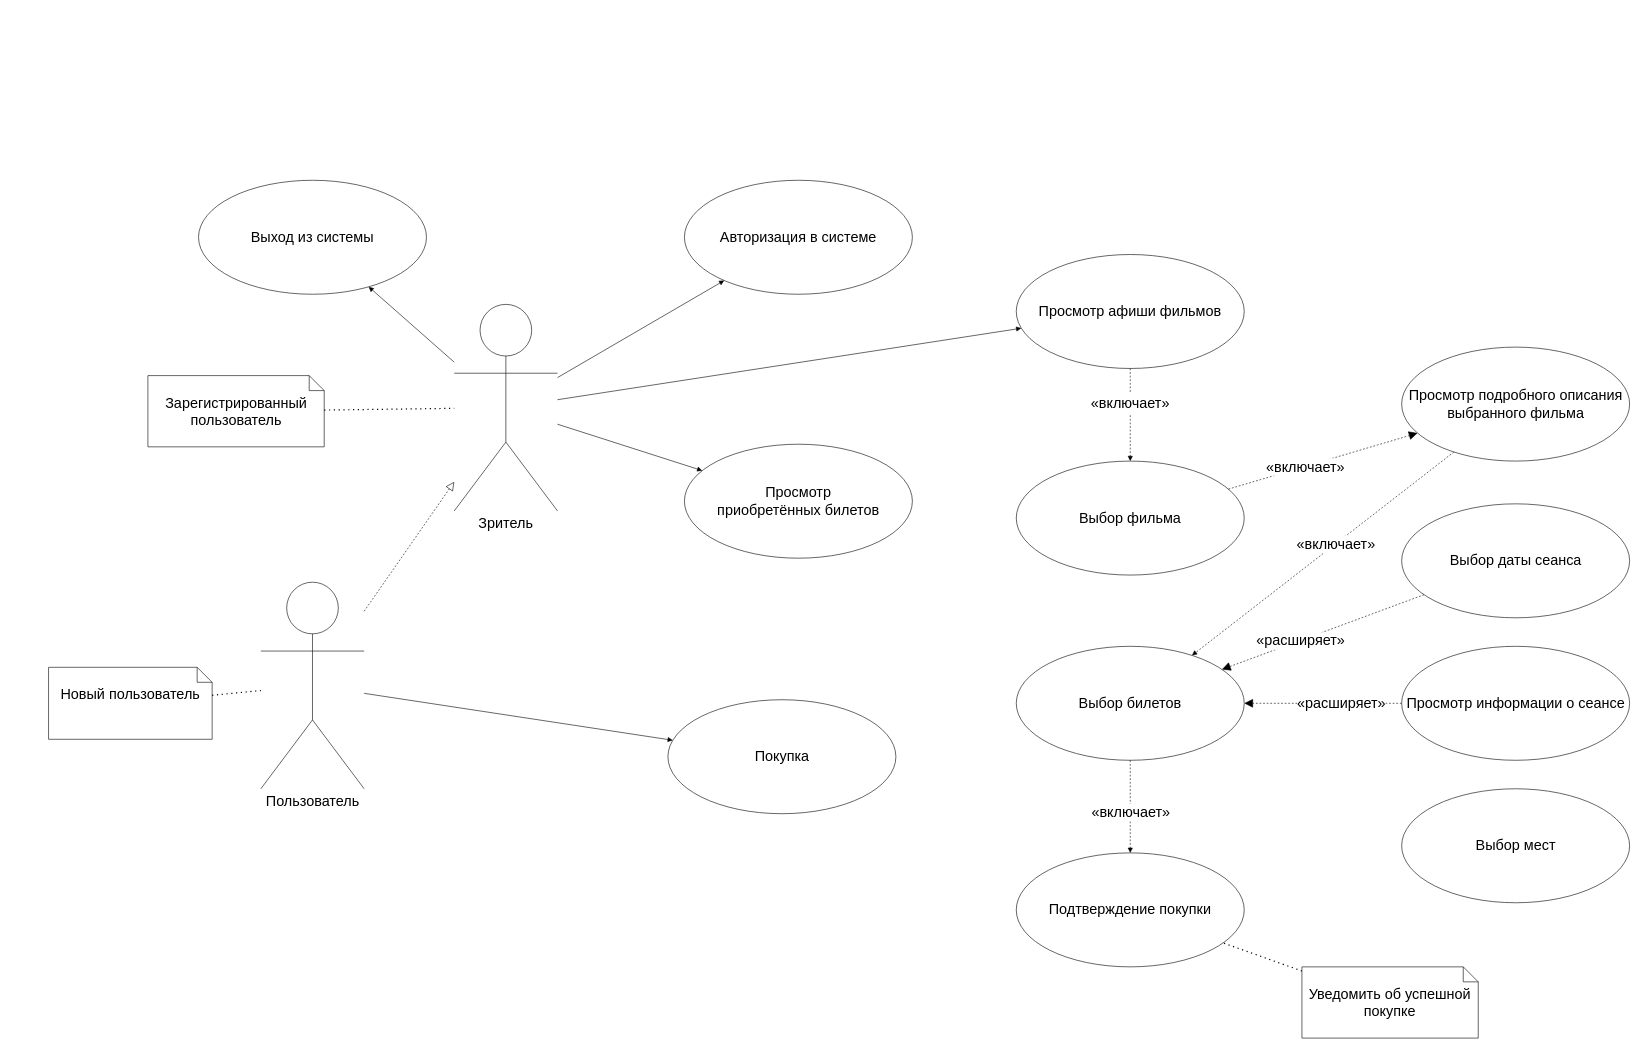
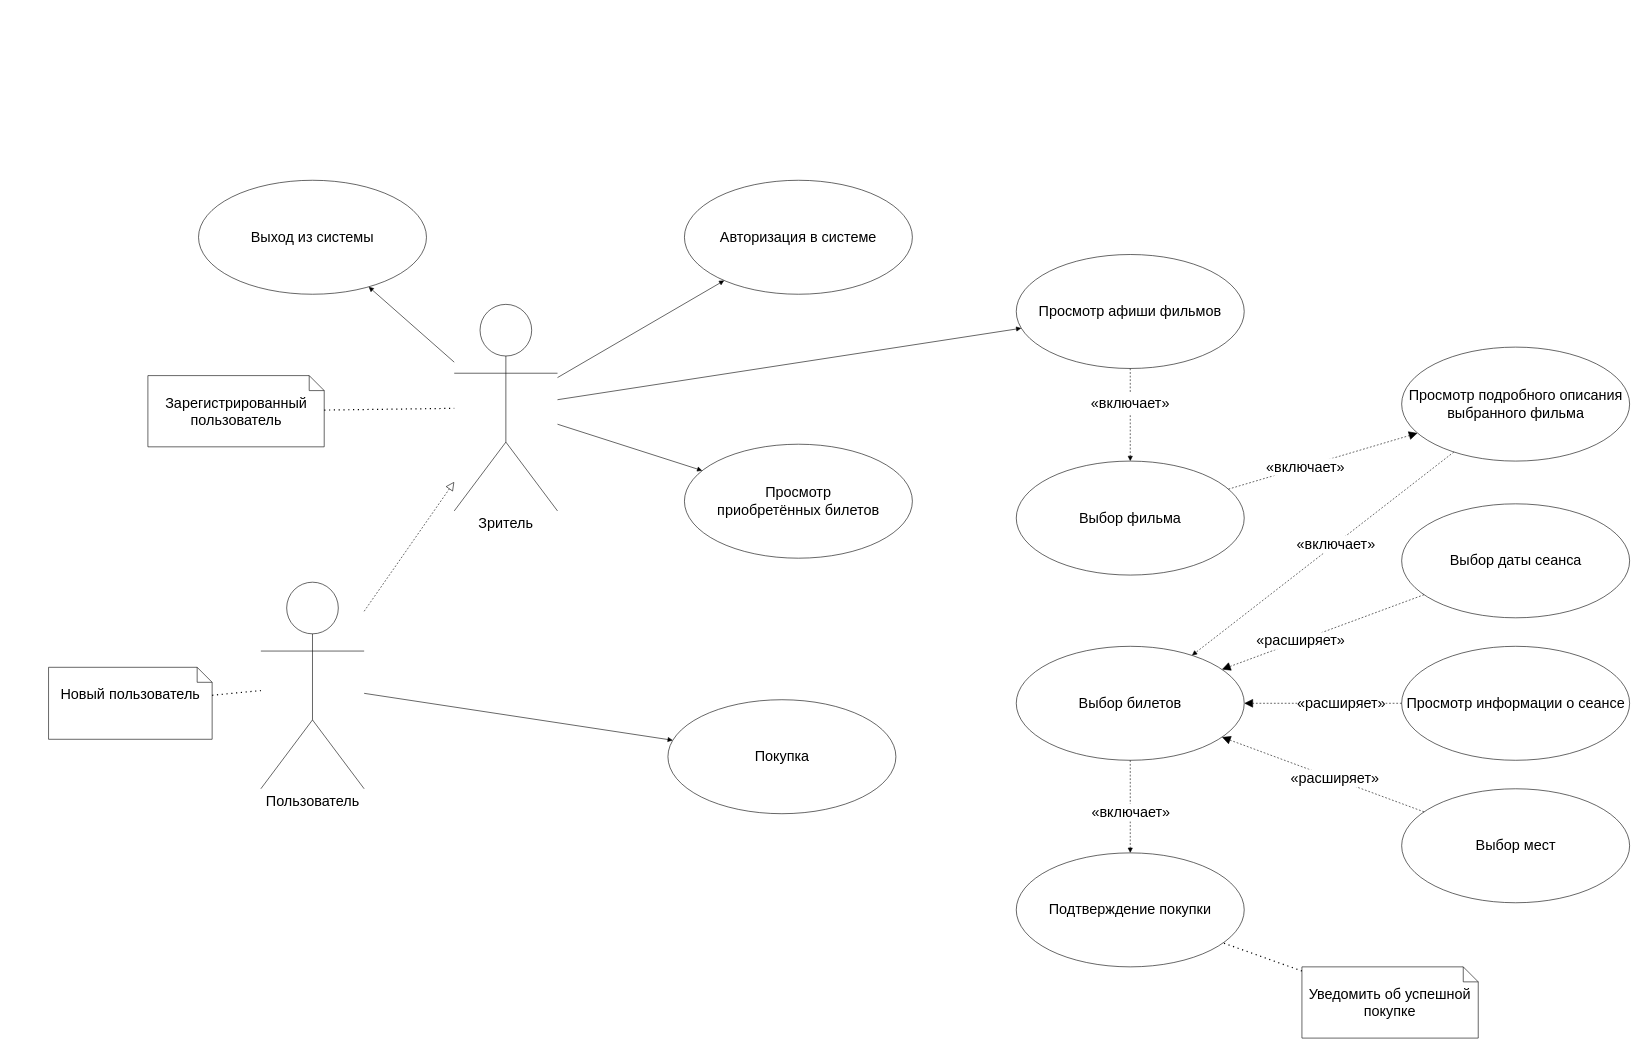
  <mxCell id="0" />
  <mxCell id="1" parent="0" />
  <mxCell id="2" value="" style="group" vertex="1" connectable="0" parent="1"><mxGeometry x="20" y="20" width="2695.63" height="1710" as="geometry" /></mxCell>
  <mxCell id="3" value="&lt;font style=&quot;font-size: 24px&quot;&gt;Пользователь&lt;/font&gt;" style="shape=umlActor;verticalLabelPosition=bottom;verticalAlign=top;html=1;" vertex="1" parent="2"><mxGeometry x="413.901" y="950" width="172.188" height="344.375" as="geometry" /></mxCell>
  <mxCell id="4" value="&lt;font style=&quot;font-size: 24px&quot;&gt;Просмотр афиши фильмов&lt;/font&gt;" style="ellipse;whiteSpace=wrap;html=1;" vertex="1" parent="2"><mxGeometry x="1673.191" y="403.75" width="380.001" height="190" as="geometry" /></mxCell>
  <mxCell id="5" value="&lt;font style=&quot;font-size: 24px&quot;&gt;Выбор фильма&lt;/font&gt;" style="ellipse;whiteSpace=wrap;html=1;" vertex="1" parent="2"><mxGeometry x="1673.191" y="748.125" width="380.001" height="190" as="geometry" /></mxCell>
  <mxCell id="6" value="&lt;font style=&quot;font-size: 24px&quot;&gt;Выбор даты сеанса&lt;/font&gt;" style="ellipse;whiteSpace=wrap;html=1;" vertex="1" parent="2"><mxGeometry x="2315.629" y="819.375" width="380.001" height="190" as="geometry" /></mxCell>
  <mxCell id="7" value="&lt;font style=&quot;font-size: 24px&quot;&gt;Выбор мест&lt;/font&gt;" style="ellipse;whiteSpace=wrap;html=1;" vertex="1" parent="2"><mxGeometry x="2315.629" y="1294.375" width="380.001" height="190" as="geometry" /></mxCell>
  <mxCell id="8" value="&lt;span style=&quot;font-size: 24px&quot;&gt;Выбор билетов&lt;/span&gt;" style="ellipse;whiteSpace=wrap;html=1;" vertex="1" parent="2"><mxGeometry x="1673.191" y="1056.875" width="380.001" height="190" as="geometry" /></mxCell>
  <mxCell id="9" value="&lt;span style=&quot;font-size: 24px&quot;&gt;Просмотр приобретённых&amp;nbsp;билетов&lt;/span&gt;" style="ellipse;whiteSpace=wrap;html=1;" vertex="1" parent="2"><mxGeometry x="1120.002" y="719.995" width="380.001" height="190" as="geometry" /></mxCell>
  <mxCell id="10" value="&lt;span style=&quot;font-size: 24px&quot;&gt;Новый пользователь&lt;/span&gt;" style="shape=note2;boundedLbl=1;whiteSpace=wrap;html=1;size=25;verticalAlign=top;align=center;" vertex="1" parent="2"><mxGeometry x="60" y="1091.88" width="272.73" height="120" as="geometry" /></mxCell>
  <mxCell id="11" value="&lt;font style=&quot;font-size: 24px&quot;&gt;Покупка&lt;/font&gt;" style="ellipse;whiteSpace=wrap;html=1;" vertex="1" parent="2"><mxGeometry x="1092.507" y="1145.938" width="380.001" height="190" as="geometry" /></mxCell>
  <mxCell id="12" value="&lt;font style=&quot;font-size: 24px&quot;&gt;Авторизация в системе&lt;/font&gt;" style="ellipse;whiteSpace=wrap;html=1;" vertex="1" parent="2"><mxGeometry x="1120.002" y="280" width="380.001" height="190" as="geometry" /></mxCell>
  <mxCell id="13" value="" style="endArrow=none;dashed=1;html=1;dashPattern=1 3;strokeWidth=2;" edge="1" parent="2" source="10" target="3"><mxGeometry width="50" height="50" relative="1" as="geometry"><mxPoint x="617.501" y="1330" as="sourcePoint" /><mxPoint x="676.876" y="1270.625" as="targetPoint" /></mxGeometry></mxCell>
  <mxCell id="14" value="&lt;font style=&quot;font-size: 24px&quot;&gt;Зритель&lt;/font&gt;" style="shape=umlActor;verticalLabelPosition=bottom;verticalAlign=top;html=1;" vertex="1" parent="2"><mxGeometry x="736.251" y="486.875" width="172.188" height="344.375" as="geometry" /></mxCell>
  <mxCell id="15" value="&lt;span style=&quot;font-size: 24px&quot;&gt;Зарегистрированный пользователь&lt;/span&gt;" style="shape=note2;boundedLbl=1;whiteSpace=wrap;html=1;size=25;verticalAlign=top;align=center;" vertex="1" parent="2"><mxGeometry x="225.625" y="605.625" width="293.907" height="118.75" as="geometry" /></mxCell>
  <mxCell id="16" value="" style="endArrow=none;dashed=1;html=1;dashPattern=1 3;strokeWidth=2;" edge="1" parent="2" source="15" target="14"><mxGeometry width="50" height="50" relative="1" as="geometry"><mxPoint x="700.626" y="1317.989" as="sourcePoint" /><mxPoint x="866.877" y="1267.226" as="targetPoint" /></mxGeometry></mxCell>
  <mxCell id="17" value="" style="endArrow=block;dashed=1;endFill=0;endSize=12;html=1;" edge="1" parent="2" source="3" target="14"><mxGeometry width="160" relative="1" as="geometry"><mxPoint x="795.626" y="866.875" as="sourcePoint" /><mxPoint x="985.627" y="866.875" as="targetPoint" /></mxGeometry></mxCell>
  <mxCell id="18" value="" style="endArrow=block;startArrow=none;endFill=1;startFill=0;html=1;" edge="1" parent="2" source="3" target="11"><mxGeometry width="160" relative="1" as="geometry"><mxPoint x="320.626" y="1009.375" as="sourcePoint" /><mxPoint x="510.626" y="1009.375" as="targetPoint" /></mxGeometry></mxCell>
  <mxCell id="19" value="" style="endArrow=block;startArrow=none;endFill=1;startFill=0;html=1;" edge="1" parent="2" source="14" target="12"><mxGeometry width="160" relative="1" as="geometry"><mxPoint x="813.439" y="1324.624" as="sourcePoint" /><mxPoint x="1186.161" y="1553.258" as="targetPoint" /></mxGeometry></mxCell>
  <mxCell id="20" value="" style="endArrow=block;startArrow=none;endFill=1;startFill=0;html=1;" edge="1" parent="2" source="14" target="4"><mxGeometry width="160" relative="1" as="geometry"><mxPoint x="825.314" y="1336.499" as="sourcePoint" /><mxPoint x="1198.036" y="1565.133" as="targetPoint" /></mxGeometry></mxCell>
  <mxCell id="21" value="&lt;font style=&quot;font-size: 24px&quot;&gt;Просмотр подробного описания выбранного фильма&lt;/font&gt;" style="ellipse;whiteSpace=wrap;html=1;" vertex="1" parent="2"><mxGeometry x="2315.629" y="558.125" width="380.001" height="190" as="geometry" /></mxCell>
  <mxCell id="22" value="&lt;font style=&quot;font-size: 24px&quot;&gt;Просмотр информации о сеансе&lt;/font&gt;" style="ellipse;whiteSpace=wrap;html=1;" vertex="1" parent="2"><mxGeometry x="2315.629" y="1056.875" width="380.001" height="190" as="geometry" /></mxCell>
  <mxCell id="23" value="" style="endArrow=block;startArrow=none;endFill=1;startFill=0;html=1;" edge="1" parent="2" source="14" target="9"><mxGeometry width="160" relative="1" as="geometry"><mxPoint x="1098.44" y="724.097" as="sourcePoint" /><mxPoint x="1589.776" y="553.087" as="targetPoint" /></mxGeometry></mxCell>
  <mxCell id="24" value="" style="endArrow=block;dashed=1;endFill=1;endSize=12;html=1;" edge="1" parent="2" source="5" target="21"><mxGeometry width="160" relative="1" as="geometry"><mxPoint x="2066.254" y="1009.375" as="sourcePoint" /><mxPoint x="2256.254" y="1009.375" as="targetPoint" /></mxGeometry></mxCell>
  <mxCell id="25" value="&lt;span style=&quot;font-size: 24px&quot;&gt;«включает»&lt;/span&gt;" style="edgeLabel;html=1;align=center;verticalAlign=middle;resizable=0;points=[];" vertex="1" connectable="0" parent="24"><mxGeometry x="-0.191" relative="1" as="geometry"><mxPoint as="offset" /></mxGeometry></mxCell>
  <mxCell id="26" value="" style="endArrow=block;dashed=1;endFill=1;endSize=12;html=1;" edge="1" parent="2" source="22" target="8"><mxGeometry width="160" relative="1" as="geometry"><mxPoint x="2233.24" y="713.566" as="sourcePoint" /><mxPoint x="2374.269" y="592.684" as="targetPoint" /></mxGeometry></mxCell>
  <mxCell id="27" value="&lt;span style=&quot;font-size: 24px&quot;&gt;«расширяет»&lt;/span&gt;" style="edgeLabel;html=1;align=center;verticalAlign=middle;resizable=0;points=[];" vertex="1" connectable="0" parent="26"><mxGeometry x="-0.231" relative="1" as="geometry"><mxPoint as="offset" /></mxGeometry></mxCell>
  <mxCell id="28" value="" style="endArrow=block;dashed=1;endFill=1;endSize=12;html=1;" edge="1" parent="2" source="6" target="8"><mxGeometry width="160" relative="1" as="geometry"><mxPoint x="2450.453" y="1183.612" as="sourcePoint" /><mxPoint x="2060.677" y="1226.574" as="targetPoint" /></mxGeometry></mxCell>
  <mxCell id="29" value="&lt;span style=&quot;font-size: 24px&quot;&gt;«расширяет»&lt;/span&gt;" style="edgeLabel;html=1;align=center;verticalAlign=middle;resizable=0;points=[];" vertex="1" connectable="0" parent="28"><mxGeometry x="0.223" relative="1" as="geometry"><mxPoint as="offset" /></mxGeometry></mxCell>
+ <mxCell id="30" value="" style="endArrow=block;dashed=1;endFill=1;endSize=12;html=1;" edge="1" parent="2" source="7" target="8"><mxGeometry width="160" relative="1" as="geometry"><mxPoint x="2462.328" y="1195.487" as="sourcePoint" /><mxPoint x="2072.552" y="1238.449" as="targetPoint" /></mxGeometry></mxCell>
+ <mxCell id="31" value="&lt;span style=&quot;font-size: 24px&quot;&gt;«расширяет»&lt;/span&gt;" style="edgeLabel;html=1;align=center;verticalAlign=middle;resizable=0;points=[];" vertex="1" connectable="0" parent="30"><mxGeometry x="-0.107" y="-1" relative="1" as="geometry"><mxPoint as="offset" /></mxGeometry></mxCell>
  <mxCell id="32" value="&lt;span style=&quot;font-size: 24px&quot;&gt;Выход из системы&lt;/span&gt;" style="ellipse;whiteSpace=wrap;html=1;" vertex="1" parent="2"><mxGeometry x="309.997" y="280" width="380.001" height="190" as="geometry" /></mxCell>
  <mxCell id="33" value="" style="endArrow=block;startArrow=none;endFill=1;startFill=0;html=1;" edge="1" parent="2" source="14" target="32"><mxGeometry width="160" relative="1" as="geometry"><mxPoint x="1098.44" y="774.5" as="sourcePoint" /><mxPoint x="1265.363" y="814.125" as="targetPoint" /></mxGeometry></mxCell>
  <mxCell id="34" value="&lt;span style=&quot;font-size: 24px&quot;&gt;Уведомить об успешной покупке&lt;/span&gt;" style="shape=note2;boundedLbl=1;whiteSpace=wrap;html=1;size=25;verticalAlign=top;align=center;" vertex="1" parent="2"><mxGeometry x="2149.379" y="1591.25" width="293.907" height="118.75" as="geometry" /></mxCell>
  <mxCell id="35" value="" style="endArrow=none;dashed=1;html=1;dashPattern=1 3;strokeWidth=2;" edge="1" parent="2" source="34" target="36"><mxGeometry width="50" height="50" relative="1" as="geometry"><mxPoint x="857.617" y="819.375" as="sourcePoint" /><mxPoint x="926.252" y="790.404" as="targetPoint" /></mxGeometry></mxCell>
  <mxCell id="36" value="&lt;font style=&quot;font-size: 24px&quot;&gt;Подтверждение покупки&lt;/font&gt;" style="ellipse;whiteSpace=wrap;html=1;" vertex="1" parent="2"><mxGeometry x="1673.191" y="1401.25" width="380.001" height="190" as="geometry" /></mxCell>
  <mxCell id="37" value="" style="endArrow=block;startArrow=none;endFill=1;startFill=0;html=1;dashed=1;" edge="1" parent="2" source="4" target="5"><mxGeometry width="160" relative="1" as="geometry"><mxPoint x="1098.44" y="729.781" as="sourcePoint" /><mxPoint x="1709.68" y="557.389" as="targetPoint" /></mxGeometry></mxCell>
  <mxCell id="38" value="&lt;span style=&quot;font-size: 24px ; line-height: 150%&quot;&gt;«включает»&lt;/span&gt;" style="edgeLabel;html=1;align=center;verticalAlign=middle;resizable=0;points=[];" vertex="1" connectable="0" parent="37"><mxGeometry x="-0.272" y="-1" relative="1" as="geometry"><mxPoint y="1" as="offset" /></mxGeometry></mxCell>
  <mxCell id="39" value="" style="endArrow=block;startArrow=none;endFill=1;startFill=0;html=1;dashed=1;" edge="1" parent="2" source="21" target="8"><mxGeometry width="160" relative="1" as="geometry"><mxPoint x="1875.066" y="605.625" as="sourcePoint" /><mxPoint x="1745.628" y="985.625" as="targetPoint" /><Array as="points" /></mxGeometry></mxCell>
  <mxCell id="40" value="&lt;span style=&quot;font-size: 24px&quot;&gt;«включает»&lt;/span&gt;" style="edgeLabel;html=1;align=center;verticalAlign=middle;resizable=0;points=[];" vertex="1" connectable="0" parent="39"><mxGeometry x="-0.094" relative="1" as="geometry"><mxPoint as="offset" /></mxGeometry></mxCell>
  <mxCell id="41" value="" style="endArrow=block;startArrow=none;endFill=1;startFill=0;html=1;dashed=1;" edge="1" parent="2" source="8" target="36"><mxGeometry width="160" relative="1" as="geometry"><mxPoint x="1875.066" y="950" as="sourcePoint" /><mxPoint x="1875.066" y="1068.75" as="targetPoint" /></mxGeometry></mxCell>
  <mxCell id="42" value="&lt;span style=&quot;font-size: 24px&quot;&gt;«включает»&lt;/span&gt;" style="edgeLabel;html=1;align=center;verticalAlign=middle;resizable=0;points=[];" vertex="1" connectable="0" parent="41"><mxGeometry x="0.122" relative="1" as="geometry"><mxPoint as="offset" /></mxGeometry></mxCell>
